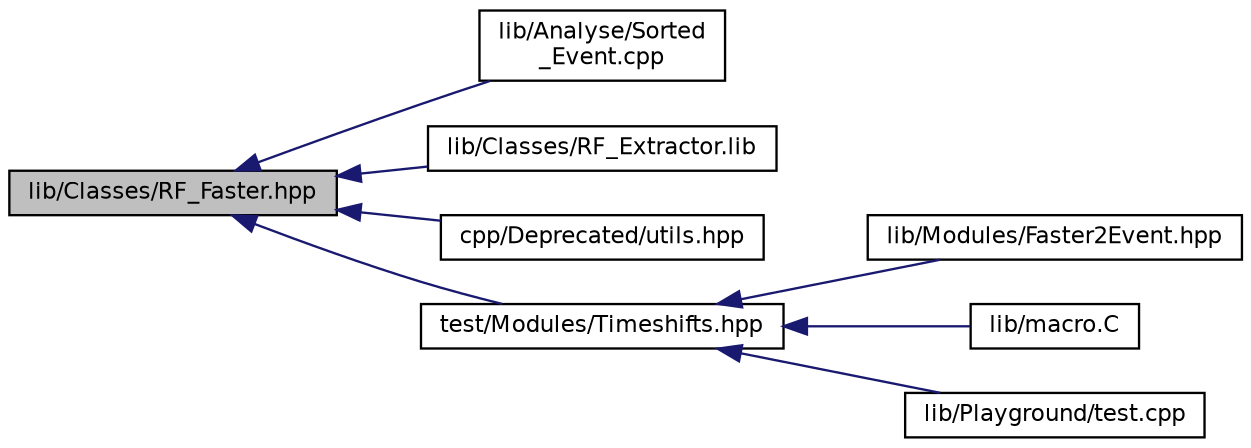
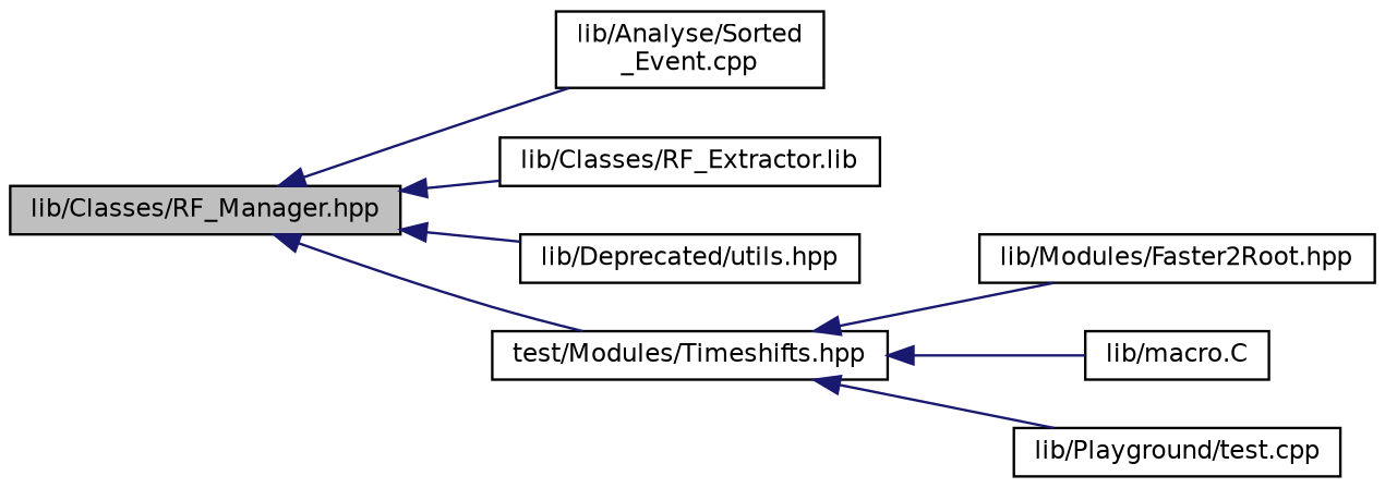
  digraph {
    rankdir=LR
    node [color=black fillcolor=white fontname=Helvetica fontsize=10 shape=record style=filled]
    edge [color=midnightblue dir=back fontname=Helvetica fontsize=10 labelfontname=Helvetica labelfontsize=10 style=solid]
-   n1 [fillcolor=grey75 fontcolor=black height=0.2 label="lib/Classes/RF_Faster.hpp" width=0.4]
+   n1 [fillcolor=grey75 fontcolor=black height=0.2 label="lib/Classes/RF_Manager.hpp" width=0.4]
    n2 [height=0.2 label="lib/Analyse/Sorted\l_Event.cpp" width=0.4]
    n3 [height=0.2 label="lib/Classes/RF_Extractor.lib" width=0.4]
-   n4 [height=0.2 label="cpp/Deprecated/utils.hpp" width=0.4]
+   n4 [height=0.2 label="lib/Deprecated/utils.hpp" width=0.4]
    n5 [height=0.2 label="test/Modules/Timeshifts.hpp" width=0.4]
-   n6 [height=0.2 label="lib/Modules/Faster2Event.hpp" width=0.4]
+   n6 [height=0.2 label="lib/Modules/Faster2Root.hpp" width=0.4]
    n7 [height=0.2 label="lib/macro.C" width=0.4]
    n8 [height=0.2 label="lib/Playground/test.cpp" width=0.4]
    n1 -> n2
    n1 -> n3
    n1 -> n4
    n1 -> n5
    n5 -> n6
    n5 -> n7
    n5 -> n8
  }
